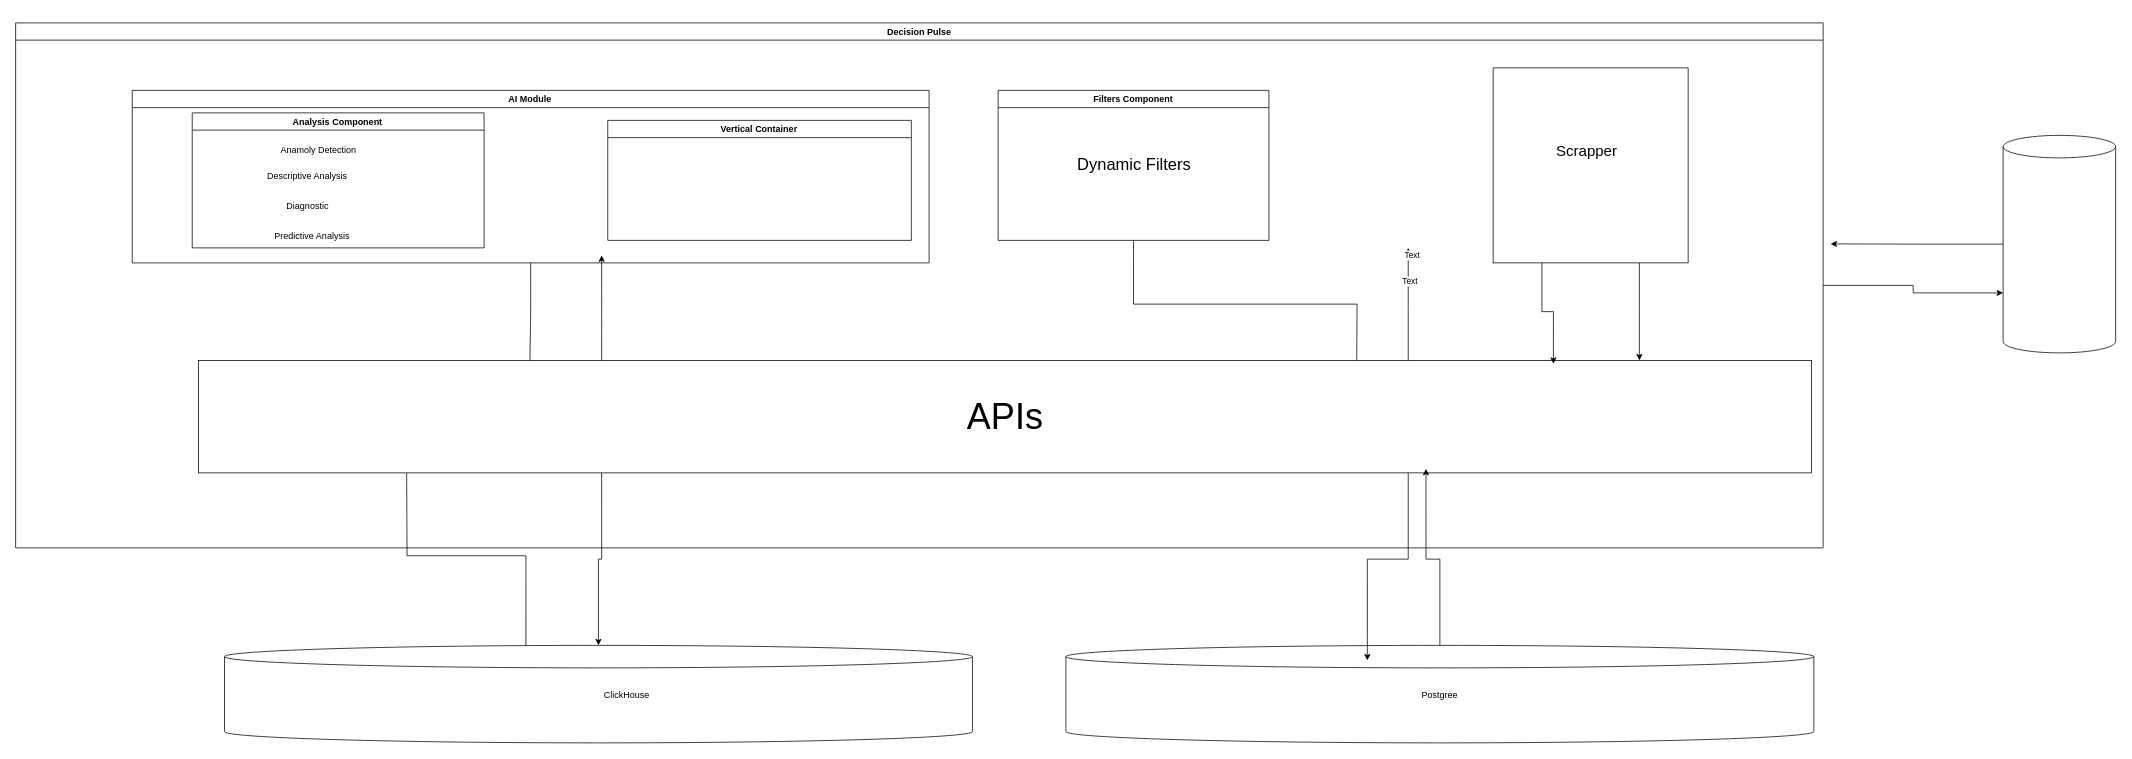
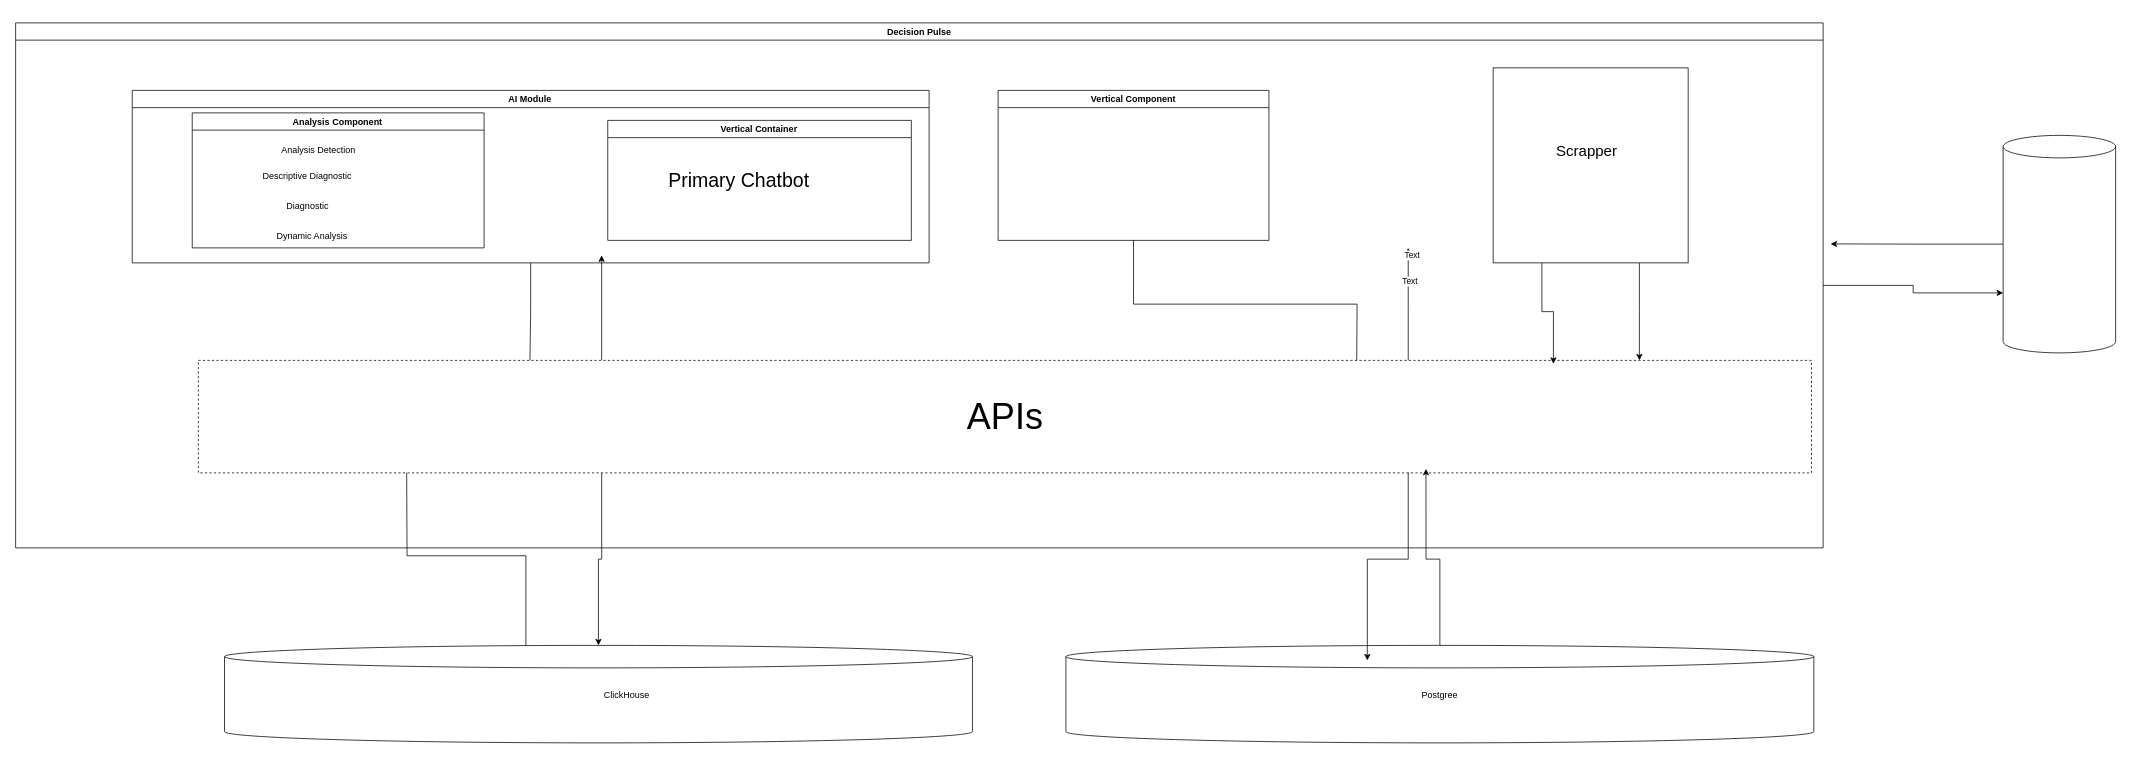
  <mxCell id="0" />
  <mxCell id="1" parent="0" />
  <mxCell id="2" value="" style="group" vertex="1" connectable="0" parent="1"><mxGeometry x="160" y="20" width="2410" height="970" as="geometry" /></mxCell>
  <mxCell id="3" value="" style="group" vertex="1" connectable="0" parent="2"><mxGeometry x="1260.402" y="840" width="997.241" height="130" as="geometry" /></mxCell>
  <mxCell id="4" value="" style="shape=cylinder3;whiteSpace=wrap;html=1;boundedLbl=1;backgroundOutline=1;size=15;" vertex="1" parent="3"><mxGeometry width="997.241" height="130" as="geometry" /></mxCell>
  <mxCell id="5" value="Postgree" style="text;html=1;align=center;verticalAlign=middle;whiteSpace=wrap;rounded=0;" vertex="1" parent="3"><mxGeometry x="268.488" y="54.889" width="460.265" height="21.667" as="geometry" /></mxCell>
  <mxCell id="6" value="" style="group" vertex="1" connectable="0" parent="2"><mxGeometry width="2410" height="700" as="geometry" /></mxCell>
  <mxCell id="7" value="Decision Pulse" style="swimlane;whiteSpace=wrap;html=1;" vertex="1" parent="6"><mxGeometry x="-139.998" y="10" width="2410" height="700" as="geometry" /></mxCell>
  <mxCell id="8" style="edgeStyle=orthogonalEdgeStyle;rounded=0;orthogonalLoop=1;jettySize=auto;html=1;exitX=0.5;exitY=1;exitDx=0;exitDy=0;" edge="1" parent="7" source="9"><mxGeometry relative="1" as="geometry"><mxPoint x="685.603" y="460" as="targetPoint" /></mxGeometry></mxCell>
  <mxCell id="9" value="AI Module" style="swimlane;whiteSpace=wrap;html=1;" vertex="1" parent="7"><mxGeometry x="155.484" y="90" width="1062.473" height="230" as="geometry" /></mxCell>
  <mxCell id="10" value="Vertical Container" style="swimlane;whiteSpace=wrap;html=1;" vertex="1" parent="9"><mxGeometry x="633.996" y="40" width="404.797" height="160" as="geometry" /></mxCell>
+ <mxCell id="11" value="&lt;font style=&quot;font-size: 26px;&quot;&gt;Primary Chatbot&lt;/font&gt;" style="text;html=1;align=center;verticalAlign=middle;resizable=0;points=[];autosize=1;strokeColor=none;fillColor=none;" vertex="1" parent="10"><mxGeometry x="69.256" y="60" width="210" height="40" as="geometry" /></mxCell>
  <mxCell id="12" value="Analysis Component" style="swimlane;whiteSpace=wrap;html=1;" vertex="1" parent="9"><mxGeometry x="79.973" y="30" width="389.162" height="180" as="geometry" /></mxCell>
- <mxCell id="13" value="Anamoly Detection" style="text;html=1;align=center;verticalAlign=middle;whiteSpace=wrap;rounded=0;" vertex="1" parent="12"><mxGeometry x="-26.355" y="35" width="389.603" height="30" as="geometry" /></mxCell>
+ <mxCell id="13" value="Analysis Detection" style="text;html=1;align=center;verticalAlign=middle;whiteSpace=wrap;rounded=0;" vertex="1" parent="12"><mxGeometry x="-26.355" y="35" width="389.603" height="30" as="geometry" /></mxCell>
  <mxCell id="14" value="" style="group" vertex="1" connectable="0" parent="12"><mxGeometry x="-79.971" y="30" width="469.133" height="150" as="geometry" /></mxCell>
- <mxCell id="15" value="Descriptive Analysis" style="text;html=1;align=center;verticalAlign=middle;whiteSpace=wrap;rounded=0;" vertex="1" parent="14"><mxGeometry x="25.914" y="40" width="415.517" height="30" as="geometry" /></mxCell>
+ <mxCell id="15" value="Descriptive Diagnostic" style="text;html=1;align=center;verticalAlign=middle;whiteSpace=wrap;rounded=0;" vertex="1" parent="14"><mxGeometry x="25.914" y="40" width="415.517" height="30" as="geometry" /></mxCell>
  <mxCell id="16" value="Diagnostic" style="text;html=1;align=center;verticalAlign=middle;whiteSpace=wrap;rounded=0;" vertex="1" parent="14"><mxGeometry y="80" width="469.133" height="30" as="geometry" /></mxCell>
- <mxCell id="17" value="Predictive Analysis" style="text;html=1;align=center;verticalAlign=middle;whiteSpace=wrap;rounded=0;" vertex="1" parent="14"><mxGeometry x="25.914" y="120" width="429.368" height="30" as="geometry" /></mxCell>
+ <mxCell id="17" value="Dynamic Analysis" style="text;html=1;align=center;verticalAlign=middle;whiteSpace=wrap;rounded=0;" vertex="1" parent="14"><mxGeometry x="25.914" y="120" width="429.368" height="30" as="geometry" /></mxCell>
  <mxCell id="18" style="edgeStyle=orthogonalEdgeStyle;rounded=0;orthogonalLoop=1;jettySize=auto;html=1;exitX=0.5;exitY=1;exitDx=0;exitDy=0;" edge="1" parent="7" source="19"><mxGeometry relative="1" as="geometry"><mxPoint x="1788.065" y="460" as="targetPoint" /></mxGeometry></mxCell>
- <mxCell id="19" value="Filters Component" style="swimlane;whiteSpace=wrap;html=1;" vertex="1" parent="7"><mxGeometry x="1310" y="90" width="361.08" height="200" as="geometry" /></mxCell>
- <mxCell id="20" value="&lt;font style=&quot;font-size: 22px;&quot;&gt;Dynamic Filters&lt;/font&gt;" style="text;html=1;align=center;verticalAlign=middle;resizable=0;points=[];autosize=1;strokeColor=none;fillColor=none;" vertex="1" parent="19"><mxGeometry x="90.539" y="80" width="180" height="40" as="geometry" /></mxCell>
+ <mxCell id="19" value="Vertical Component" style="swimlane;whiteSpace=wrap;html=1;" vertex="1" parent="7"><mxGeometry x="1310" y="90" width="361.08" height="200" as="geometry" /></mxCell>
  <mxCell id="21" style="edgeStyle=orthogonalEdgeStyle;rounded=0;orthogonalLoop=1;jettySize=auto;html=1;exitX=0.403;exitY=0.221;exitDx=0;exitDy=0;exitPerimeter=0;entryX=0.094;entryY=1;entryDx=0;entryDy=0;entryPerimeter=0;" edge="1" parent="7" source="33"><mxGeometry relative="1" as="geometry"><mxPoint x="512.471" y="824.35" as="sourcePoint" /><mxPoint x="521.352" y="590" as="targetPoint" /></mxGeometry></mxCell>
  <mxCell id="22" style="edgeStyle=orthogonalEdgeStyle;rounded=0;orthogonalLoop=1;jettySize=auto;html=1;exitX=0.75;exitY=1;exitDx=0;exitDy=0;" edge="1" parent="7" source="23"><mxGeometry relative="1" as="geometry"><mxPoint x="2164.998" y="450" as="targetPoint" /></mxGeometry></mxCell>
  <mxCell id="23" value="" style="whiteSpace=wrap;html=1;aspect=fixed;" vertex="1" parent="7"><mxGeometry x="1970" y="60" width="260" height="260" as="geometry" /></mxCell>
  <mxCell id="24" value="&lt;font style=&quot;font-size: 20px;&quot;&gt;Scrapper&lt;/font&gt;" style="text;html=1;align=center;verticalAlign=middle;whiteSpace=wrap;rounded=0;" vertex="1" parent="7"><mxGeometry x="1990" y="155" width="210" height="30" as="geometry" /></mxCell>
  <mxCell id="25" style="edgeStyle=orthogonalEdgeStyle;rounded=0;orthogonalLoop=1;jettySize=auto;html=1;exitX=0.25;exitY=0;exitDx=0;exitDy=0;" edge="1" parent="6" source="29"><mxGeometry relative="1" as="geometry"><mxPoint x="641.371" y="320" as="targetPoint" /></mxGeometry></mxCell>
  <mxCell id="26" style="edgeStyle=orthogonalEdgeStyle;rounded=0;orthogonalLoop=1;jettySize=auto;html=1;exitX=0.75;exitY=0;exitDx=0;exitDy=0;" edge="1" parent="6" source="29"><mxGeometry relative="1" as="geometry"><mxPoint x="1716.801" y="310" as="targetPoint" /></mxGeometry></mxCell>
  <mxCell id="27" value="Text" style="edgeLabel;html=1;align=center;verticalAlign=middle;resizable=0;points=[];" vertex="1" connectable="0" parent="26"><mxGeometry x="0.404" y="-1" relative="1" as="geometry"><mxPoint as="offset" /></mxGeometry></mxCell>
  <mxCell id="28" value="Text" style="edgeLabel;html=1;align=center;verticalAlign=middle;resizable=0;points=[];" vertex="1" connectable="0" parent="26"><mxGeometry x="0.864" y="-5" relative="1" as="geometry"><mxPoint y="-1" as="offset" /></mxGeometry></mxCell>
- <mxCell id="29" value="&lt;font style=&quot;font-size: 48px;&quot;&gt;APIs&lt;/font&gt;" style="rounded=0;whiteSpace=wrap;html=1;" vertex="1" parent="6"><mxGeometry x="103.656" y="460" width="2150.86" height="150" as="geometry" /></mxCell>
+ <mxCell id="29" value="&lt;font style=&quot;font-size: 48px;&quot;&gt;APIs&lt;/font&gt;" style="rounded=0;whiteSpace=wrap;html=1;dashed=1;" vertex="1" parent="6"><mxGeometry x="103.656" y="460" width="2150.86" height="150" as="geometry" /></mxCell>
  <mxCell id="30" style="edgeStyle=orthogonalEdgeStyle;rounded=0;orthogonalLoop=1;jettySize=auto;html=1;exitX=0.25;exitY=1;exitDx=0;exitDy=0;entryX=0.84;entryY=0.03;entryDx=0;entryDy=0;entryPerimeter=0;" edge="1" parent="6" source="23" target="29"><mxGeometry relative="1" as="geometry" /></mxCell>
  <mxCell id="31" value="&lt;span style=&quot;color: rgba(0, 0, 0, 0); font-family: monospace; font-size: 0px; text-align: start;&quot;&gt;%3CmxGraphModel%3E%3Croot%3E%3CmxCell%20id%3D%220%22%2F%3E%3CmxCell%20id%3D%221%22%20parent%3D%220%22%2F%3E%3CmxCell%20id%3D%222%22%20value%3D%22Anamoly%20Detection%22%20style%3D%22text%3Bhtml%3D1%3Balign%3Dcenter%3BverticalAlign%3Dmiddle%3BwhiteSpace%3Dwrap%3Brounded%3D0%3B%22%20vertex%3D%221%22%20parent%3D%221%22%3E%3CmxGeometry%20x%3D%22180.968%22%20y%3D%22170%22%20width%3D%22281.29%22%20height%3D%2230%22%20as%3D%22geometry%22%2F%3E%3C%2FmxCell%3E%3CmxCell%20id%3D%223%22%20value%3D%22Descriptive%20Analysis%22%20style%3D%22text%3Bhtml%3D1%3Balign%3Dcenter%3BverticalAlign%3Dmiddle%3BwhiteSpace%3Dwrap%3Brounded%3D0%3B%22%20vertex%3D%221%22%20parent%3D%221%22%3E%3CmxGeometry%20x%3D%22162.258%22%20y%3D%22210%22%20width%3D%22300%22%20height%3D%2230%22%20as%3D%22geometry%22%2F%3E%3C%2FmxCell%3E%3CmxCell%20id%3D%224%22%20value%3D%22Diagnostic%22%20style%3D%22text%3Bhtml%3D1%3Balign%3Dcenter%3BverticalAlign%3Dmiddle%3BwhiteSpace%3Dwrap%3Brounded%3D0%3B%22%20vertex%3D%221%22%20parent%3D%221%22%3E%3CmxGeometry%20x%3D%22143.548%22%20y%3D%22250%22%20width%3D%22338.71%22%20height%3D%2230%22%20as%3D%22geometry%22%2F%3E%3C%2FmxCell%3E%3CmxCell%20id%3D%225%22%20value%3D%22Predictive%20Analysis%22%20style%3D%22text%3Bhtml%3D1%3Balign%3Dcenter%3BverticalAlign%3Dmiddle%3BwhiteSpace%3Dwrap%3Brounded%3D0%3B%22%20vertex%3D%221%22%20parent%3D%221%22%3E%3CmxGeometry%20x%3D%22162.258%22%20y%3D%22290%22%20width%3D%22310%22%20height%3D%2230%22%20as%3D%22geometry%22%2F%3E%3C%2FmxCell%3E%3C%2Froot%3E%3C%2FmxGraphModel%3E&lt;/span&gt;&lt;span style=&quot;color: rgba(0, 0, 0, 0); font-family: monospace; font-size: 0px; text-align: start;&quot;&gt;%3CmxGraphModel%3E%3Croot%3E%3CmxCell%20id%3D%220%22%2F%3E%3CmxCell%20id%3D%221%22%20parent%3D%220%22%2F%3E%3CmxCell%20id%3D%222%22%20value%3D%22Anamoly%20Detection%22%20style%3D%22text%3Bhtml%3D1%3Balign%3Dcenter%3BverticalAlign%3Dmiddle%3BwhiteSpace%3Dwrap%3Brounded%3D0%3B%22%20vertex%3D%221%22%20parent%3D%221%22%3E%3CmxGeometry%20x%3D%22180.968%22%20y%3D%22170%22%20width%3D%22281.29%22%20height%3D%2230%22%20as%3D%22geometry%22%2F%3E%3C%2FmxCell%3E%3CmxCell%20id%3D%223%22%20value%3D%22Descriptive%20Analysis%22%20style%3D%22text%3Bhtml%3D1%3Balign%3Dcenter%3BverticalAlign%3Dmiddle%3BwhiteSpace%3Dwrap%3Brounded%3D0%3B%22%20vertex%3D%221%22%20parent%3D%221%22%3E%3CmxGeometry%20x%3D%22162.258%22%20y%3D%22210%22%20width%3D%22300%22%20height%3D%2230%22%20as%3D%22geometry%22%2F%3E%3C%2FmxCell%3E%3CmxCell%20id%3D%224%22%20value%3D%22Diagnostic%22%20style%3D%22text%3Bhtml%3D1%3Balign%3Dcenter%3BverticalAlign%3Dmiddle%3BwhiteSpace%3Dwrap%3Brounded%3D0%3B%22%20vertex%3D%221%22%20parent%3D%221%22%3E%3CmxGeometry%20x%3D%22143.548%22%20y%3D%22250%22%20width%3D%22338.71%22%20height%3D%2230%22%20as%3D%22geometry%22%2F%3E%3C%2FmxCell%3E%3CmxCell%20id%3D%225%22%20value%3D%22Predictive%20Analysis%22%20style%3D%22text%3Bhtml%3D1%3Balign%3Dcenter%3BverticalAlign%3Dmiddle%3BwhiteSpace%3Dwrap%3Brounded%3D0%3B%22%20vertex%3D%221%22%20parent%3D%221%22%3E%3CmxGeometry%20x%3D%22162.258%22%20y%3D%22290%22%20width%3D%22310%22%20height%3D%2230%22%20as%3D%22geometry%22%2F%3E%3C%2FmxCell%3E%3C%2Froot%3E%3C%2FmxGraphModel%3E&lt;/span&gt;" style="text;html=1;align=center;verticalAlign=middle;resizable=0;points=[];autosize=1;strokeColor=none;fillColor=none;" vertex="1" parent="2"><mxGeometry x="304.713" y="188" width="20" height="30" as="geometry" /></mxCell>
  <mxCell id="32" value="" style="group" vertex="1" connectable="0" parent="2"><mxGeometry x="166.207" y="840" width="997.241" height="130" as="geometry" /></mxCell>
  <mxCell id="33" value="" style="shape=cylinder3;whiteSpace=wrap;html=1;boundedLbl=1;backgroundOutline=1;size=15;" vertex="1" parent="32"><mxGeometry x="-27.701" width="997.241" height="130" as="geometry" /></mxCell>
  <mxCell id="34" value="ClickHouse" style="text;html=1;align=center;verticalAlign=middle;whiteSpace=wrap;rounded=0;" vertex="1" parent="32"><mxGeometry x="278.488" y="54.889" width="460.265" height="21.667" as="geometry" /></mxCell>
  <mxCell id="35" style="edgeStyle=orthogonalEdgeStyle;rounded=0;orthogonalLoop=1;jettySize=auto;html=1;exitX=0.25;exitY=1;exitDx=0;exitDy=0;" edge="1" parent="2" source="29" target="33"><mxGeometry relative="1" as="geometry" /></mxCell>
  <mxCell id="36" style="edgeStyle=orthogonalEdgeStyle;rounded=0;orthogonalLoop=1;jettySize=auto;html=1;exitX=0.5;exitY=0;exitDx=0;exitDy=0;exitPerimeter=0;entryX=0.761;entryY=0.964;entryDx=0;entryDy=0;entryPerimeter=0;" edge="1" parent="2" source="4" target="29"><mxGeometry relative="1" as="geometry" /></mxCell>
  <mxCell id="37" style="edgeStyle=orthogonalEdgeStyle;rounded=0;orthogonalLoop=1;jettySize=auto;html=1;exitX=0.75;exitY=1;exitDx=0;exitDy=0;entryX=0.403;entryY=0.154;entryDx=0;entryDy=0;entryPerimeter=0;" edge="1" parent="2" source="29" target="4"><mxGeometry relative="1" as="geometry" /></mxCell>
  <mxCell id="38" style="edgeStyle=orthogonalEdgeStyle;rounded=0;orthogonalLoop=1;jettySize=auto;html=1;exitX=0;exitY=0.5;exitDx=0;exitDy=0;exitPerimeter=0;" edge="1" parent="1" source="39"><mxGeometry relative="1" as="geometry"><mxPoint x="2440" y="324.667" as="targetPoint" /></mxGeometry></mxCell>
  <mxCell id="39" value="" style="shape=cylinder3;whiteSpace=wrap;html=1;boundedLbl=1;backgroundOutline=1;size=15;" vertex="1" parent="1"><mxGeometry x="2670" y="180" width="150" height="290" as="geometry" /></mxCell>
  <mxCell id="40" style="edgeStyle=orthogonalEdgeStyle;rounded=0;orthogonalLoop=1;jettySize=auto;html=1;exitX=1;exitY=0.5;exitDx=0;exitDy=0;entryX=0;entryY=0;entryDx=0;entryDy=210;entryPerimeter=0;" edge="1" parent="1" source="7" target="39"><mxGeometry relative="1" as="geometry" /></mxCell>
